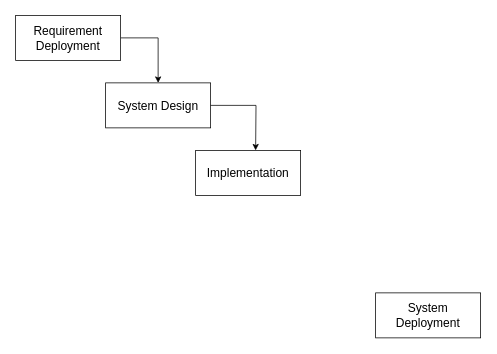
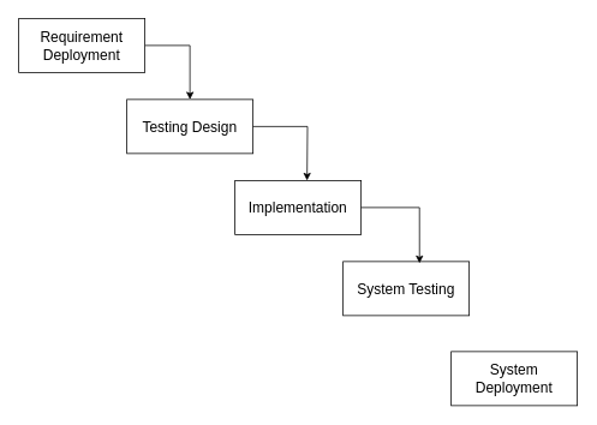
  <mxCell id="0" />
  <mxCell id="1" parent="0" />
  <mxCell id="2" style="edgeStyle=orthogonalEdgeStyle;rounded=0;orthogonalLoop=1;jettySize=auto;html=1;exitX=1;exitY=0.5;exitDx=0;exitDy=0;entryX=0.5;entryY=0;entryDx=0;entryDy=0;" edge="1" parent="1" source="3" target="4"><mxGeometry relative="1" as="geometry" /></mxCell>
  <mxCell id="3" value="&lt;font size=&quot;3&quot;&gt;Requirement&lt;br&gt;Deployment&lt;br&gt;&lt;/font&gt;" style="rounded=0;whiteSpace=wrap;html=1;" vertex="1" parent="1"><mxGeometry x="20" y="20" width="140" height="60" as="geometry" /></mxCell>
- <mxCell id="4" value="&lt;font size=&quot;3&quot;&gt;System Design&lt;br&gt;&lt;/font&gt;" style="rounded=0;whiteSpace=wrap;html=1;" vertex="1" parent="1"><mxGeometry x="140" y="110" width="140" height="60" as="geometry" /></mxCell>
+ <mxCell id="4" value="&lt;font size=&quot;3&quot;&gt;Testing Design&lt;br&gt;&lt;/font&gt;" style="rounded=0;whiteSpace=wrap;html=1;" vertex="1" parent="1"><mxGeometry x="140" y="110" width="140" height="60" as="geometry" /></mxCell>
  <mxCell id="5" value="&lt;font size=&quot;3&quot;&gt;Implementation&lt;br&gt;&lt;/font&gt;" style="rounded=0;whiteSpace=wrap;html=1;" vertex="1" parent="1"><mxGeometry x="260" y="200" width="140" height="60" as="geometry" /></mxCell>
+ <mxCell id="6" value="&lt;font size=&quot;3&quot;&gt;System Testing&lt;br&gt;&lt;/font&gt;" style="rounded=0;whiteSpace=wrap;html=1;" vertex="1" parent="1"><mxGeometry x="380" y="290" width="140" height="60" as="geometry" /></mxCell>
  <mxCell id="7" value="&lt;font size=&quot;3&quot;&gt;System&lt;br&gt;Deployment&lt;br&gt;&lt;/font&gt;" style="rounded=0;whiteSpace=wrap;html=1;" vertex="1" parent="1"><mxGeometry x="500" y="390" width="140" height="60" as="geometry" /></mxCell>
  <mxCell id="8" style="edgeStyle=orthogonalEdgeStyle;rounded=0;orthogonalLoop=1;jettySize=auto;html=1;exitX=1;exitY=0.5;exitDx=0;exitDy=0;" edge="1" parent="1" source="4"><mxGeometry relative="1" as="geometry"><mxPoint x="340" y="200" as="targetPoint" /></mxGeometry></mxCell>
+ <mxCell id="9" style="edgeStyle=orthogonalEdgeStyle;rounded=0;orthogonalLoop=1;jettySize=auto;html=1;exitX=1;exitY=0.5;exitDx=0;exitDy=0;entryX=0.606;entryY=0.03;entryDx=0;entryDy=0;entryPerimeter=0;" edge="1" parent="1" source="5" target="6"><mxGeometry relative="1" as="geometry" /></mxCell>
